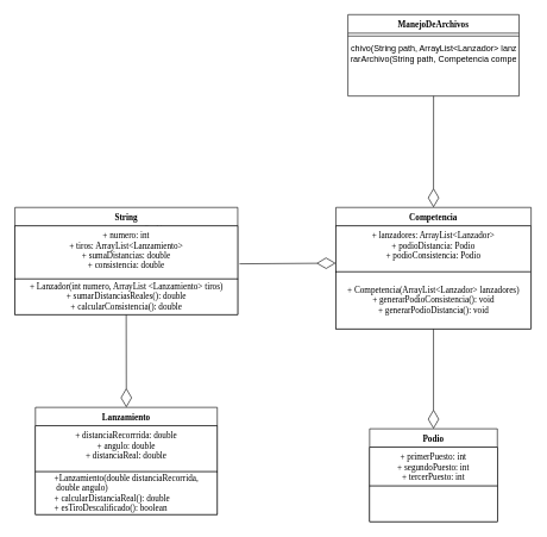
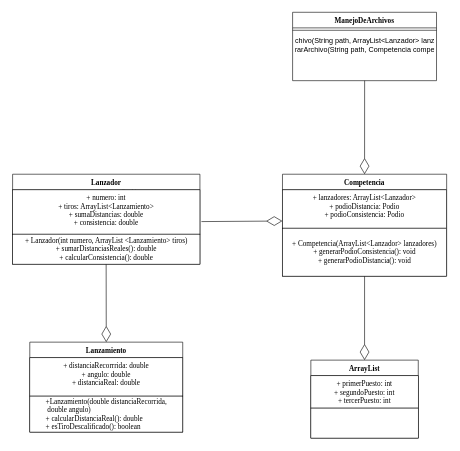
  <mxCell id="0" />
  <mxCell id="1" parent="0" />
  <mxCell id="2" value="" style="endArrow=diamondThin;endFill=0;endSize=24;html=1;exitX=1.008;exitY=0.716;exitDx=0;exitDy=0;entryX=-0.001;entryY=0.813;entryDx=0;entryDy=0;entryPerimeter=0;exitPerimeter=0;" parent="1" source="10" target="7" edge="1"><mxGeometry width="160" relative="1" as="geometry"><mxPoint x="186.32" y="292" as="sourcePoint" /><mxPoint x="452.32" y="350" as="targetPoint" /></mxGeometry></mxCell>
  <mxCell id="3" value="" style="endArrow=diamondThin;endFill=0;endSize=24;html=1;entryX=0.5;entryY=0;entryDx=0;entryDy=0;" parent="1" target="18" edge="1"><mxGeometry width="160" relative="1" as="geometry"><mxPoint x="176" y="440" as="sourcePoint" /><mxPoint x="430.7" y="223" as="targetPoint" /></mxGeometry></mxCell>
  <mxCell id="4" value="3...N" style="text;html=1;align=center;verticalAlign=middle;resizable=0;points=[];autosize=1;" parent="1" vertex="1"><mxGeometry x="193.7" y="310" width="40" height="20" as="geometry" /></mxCell>
  <mxCell id="5" value="" style="endArrow=diamondThin;endFill=0;endSize=24;html=1;exitX=0.5;exitY=1;exitDx=0;exitDy=0;entryX=0.5;entryY=0;entryDx=0;entryDy=0;" parent="1" edge="1" target="15" source="8"><mxGeometry width="160" relative="1" as="geometry"><mxPoint x="574.32" y="265" as="sourcePoint" /><mxPoint x="579.32" y="120" as="targetPoint" /></mxGeometry></mxCell>
  <mxCell id="6" value="Competencia" style="swimlane;fontStyle=1;align=center;verticalAlign=top;childLayout=stackLayout;horizontal=1;startSize=26;horizontalStack=0;resizeParent=1;resizeParentMax=0;resizeLast=0;collapsible=1;marginBottom=0;fontFamily=Tahoma;strokeColor=#000000;" parent="1" vertex="1"><mxGeometry x="470" y="290" width="273.75" height="170" as="geometry" /></mxCell>
  <mxCell id="7" value="+ lanzadores: ArrayList&lt;Lanzador&gt;&#10;+ podioDistancia: Podio&#10;+ podioConsistencia: Podio" style="text;strokeColor=#000000;fillColor=#ffffff;align=center;verticalAlign=top;spacingLeft=4;spacingRight=4;overflow=hidden;rotatable=0;points=[[0,0.5],[1,0.5]];portConstraint=eastwest;fontFamily=Tahoma;" parent="6" vertex="1"><mxGeometry y="26" width="273.75" height="64" as="geometry" /></mxCell>
  <mxCell id="8" value="&lt;font face=&quot;Tahoma&quot;&gt;+ Competencia(ArrayList&amp;lt;Lanzador&amp;gt; lanzadores)&lt;br&gt;+ generarPodioConsistencia(): void&lt;br&gt;+ generarPodioDistancia(): void&lt;/font&gt;" style="rounded=0;whiteSpace=wrap;html=1;fillColor=#ffffff;align=center;" parent="6" vertex="1"><mxGeometry y="90" width="273.75" height="80" as="geometry" /></mxCell>
- <mxCell id="9" value="String" style="swimlane;fontStyle=1;align=center;verticalAlign=top;childLayout=stackLayout;horizontal=1;startSize=26;horizontalStack=0;resizeParent=1;resizeLast=0;collapsible=1;marginBottom=0;rounded=0;shadow=0;strokeWidth=1;fontFamily=Tahoma;" parent="1" vertex="1"><mxGeometry x="20" y="290" width="312.37" height="150" as="geometry"><mxRectangle x="230" y="140" width="160" height="26" as="alternateBounds" /></mxGeometry></mxCell>
+ <mxCell id="9" value="Lanzador" style="swimlane;fontStyle=1;align=center;verticalAlign=top;childLayout=stackLayout;horizontal=1;startSize=26;horizontalStack=0;resizeParent=1;resizeLast=0;collapsible=1;marginBottom=0;rounded=0;shadow=0;strokeWidth=1;fontFamily=Tahoma;" parent="1" vertex="1"><mxGeometry x="20" y="290" width="312.37" height="150" as="geometry"><mxRectangle x="230" y="140" width="160" height="26" as="alternateBounds" /></mxGeometry></mxCell>
  <mxCell id="10" value="+ numero: int&#10;+ tiros: ArrayList&lt;Lanzamiento&gt;&#10;+ sumaDistancias: double&#10;+ consistencia: double" style="text;align=center;verticalAlign=top;spacingLeft=4;spacingRight=4;overflow=hidden;rotatable=0;points=[[0,0.5],[1,0.5]];portConstraint=eastwest;rounded=0;shadow=0;html=0;fontFamily=Tahoma;fillColor=#ffffff;strokeColor=#000000;" parent="9" vertex="1"><mxGeometry y="26" width="312.37" height="74" as="geometry" /></mxCell>
  <mxCell id="11" value="&lt;font face=&quot;Tahoma&quot;&gt;&lt;span&gt;+ Lanzador(int numero, ArrayList &amp;lt;Lanzamiento&amp;gt; tiros)&lt;br&gt;+ sumarDistanciasReales(): double&lt;/span&gt;&lt;br&gt;&lt;/font&gt;&lt;div&gt;&lt;span&gt;&lt;font face=&quot;Tahoma&quot;&gt;+ calcularConsistencia(): double&lt;/font&gt;&lt;/span&gt;&lt;/div&gt;" style="text;html=1;align=center;verticalAlign=middle;resizable=0;points=[];autosize=1;strokeColor=#000000;fillColor=#ffffff;" parent="9" vertex="1"><mxGeometry y="100" width="312.37" height="50" as="geometry" /></mxCell>
  <mxCell id="12" value="ManejoDeArchivos" style="swimlane;fontStyle=1;align=center;verticalAlign=top;childLayout=stackLayout;horizontal=1;startSize=26;horizontalStack=0;resizeParent=1;resizeParentMax=0;resizeLast=0;collapsible=1;marginBottom=0;fontFamily=Tahoma;" vertex="1" parent="1"><mxGeometry x="486.87" y="20" width="240" height="114" as="geometry" /></mxCell>
  <mxCell id="13" value="" style="line;strokeWidth=1;fillColor=none;align=left;verticalAlign=middle;spacingTop=-1;spacingLeft=3;spacingRight=3;rotatable=0;labelPosition=right;points=[];portConstraint=eastwest;" vertex="1" parent="12"><mxGeometry y="26" width="240" height="8" as="geometry" /></mxCell>
  <mxCell id="14" value="+ leerArchivo(String path, ArrayList&lt;Lanzador&gt; lanzadores)&#10;+ generarArchivo(String path, Competencia competencia)" style="text;strokeColor=none;fillColor=none;align=center;verticalAlign=top;spacingLeft=4;spacingRight=4;overflow=hidden;rotatable=0;points=[[0,0.5],[1,0.5]];portConstraint=eastwest;" vertex="1" parent="12"><mxGeometry y="34" width="240" height="80" as="geometry" /></mxCell>
- <mxCell id="15" value="Podio" style="swimlane;fontStyle=1;align=center;verticalAlign=top;childLayout=stackLayout;horizontal=1;startSize=26;horizontalStack=0;resizeParent=1;resizeParentMax=0;resizeLast=0;collapsible=1;marginBottom=0;fontFamily=Tahoma;" parent="1" vertex="1"><mxGeometry x="517.31" y="600" width="179.13" height="130" as="geometry" /></mxCell>
+ <mxCell id="15" value="ArrayList" style="swimlane;fontStyle=1;align=center;verticalAlign=top;childLayout=stackLayout;horizontal=1;startSize=26;horizontalStack=0;resizeParent=1;resizeParentMax=0;resizeLast=0;collapsible=1;marginBottom=0;fontFamily=Tahoma;" parent="1" vertex="1"><mxGeometry x="517.31" y="600" width="179.13" height="130" as="geometry" /></mxCell>
  <mxCell id="16" value="+ primerPuesto: int&#10;+ segundoPuesto: int&#10;+ tercerPuesto: int" style="text;strokeColor=#000000;fillColor=#ffffff;align=center;verticalAlign=top;spacingLeft=4;spacingRight=4;overflow=hidden;rotatable=0;points=[[0,0.5],[1,0.5]];portConstraint=eastwest;fontFamily=Tahoma;" parent="15" vertex="1"><mxGeometry y="26" width="179.13" height="54" as="geometry" /></mxCell>
  <mxCell id="17" value="" style="text;strokeColor=#000000;fillColor=#ffffff;align=center;verticalAlign=top;spacingLeft=4;spacingRight=4;overflow=hidden;rotatable=0;points=[[0,0.5],[1,0.5]];portConstraint=eastwest;fontFamily=Tahoma;" parent="15" vertex="1"><mxGeometry y="80" width="179.13" height="50" as="geometry" /></mxCell>
  <mxCell id="18" value="Lanzamiento" style="swimlane;fontStyle=1;align=center;verticalAlign=top;childLayout=stackLayout;horizontal=1;startSize=26;horizontalStack=0;resizeParent=1;resizeLast=0;collapsible=1;marginBottom=0;rounded=0;shadow=0;strokeWidth=1;fontFamily=Tahoma;" parent="1" vertex="1"><mxGeometry x="48.68" y="570" width="255" height="150" as="geometry"><mxRectangle x="550" y="140" width="160" height="26" as="alternateBounds" /></mxGeometry></mxCell>
  <mxCell id="19" value="+ distanciaRecorrrida: double&#10;+ angulo: double&#10;+ distanciaReal: double&#10;" style="text;align=center;verticalAlign=top;spacingLeft=4;spacingRight=4;overflow=hidden;rotatable=0;points=[[0,0.5],[1,0.5]];portConstraint=eastwest;rounded=0;shadow=0;html=0;fontFamily=Tahoma;fillColor=#ffffff;strokeColor=#000000;" parent="18" vertex="1"><mxGeometry y="26" width="255" height="64" as="geometry" /></mxCell>
  <mxCell id="20" value="&lt;div style=&quot;text-align: left&quot;&gt;&lt;/div&gt;&lt;font face=&quot;Tahoma&quot;&gt;&lt;div style=&quot;text-align: left&quot;&gt;&lt;span&gt;+Lanzamiento(double distanciaRecorrida,&lt;/span&gt;&lt;/div&gt;&lt;div style=&quot;text-align: left&quot;&gt;&lt;span&gt;&amp;nbsp;double angulo)&lt;/span&gt;&lt;/div&gt;&lt;div style=&quot;text-align: left&quot;&gt;&lt;span&gt;+ calcularDistanciaReal(): double&lt;/span&gt;&lt;/div&gt;&lt;div style=&quot;text-align: left&quot;&gt;&lt;span&gt;+&amp;nbsp;&lt;/span&gt;&lt;span&gt;esTiroDescalificado(): boolean&lt;/span&gt;&lt;/div&gt;&lt;/font&gt;" style="text;html=1;align=center;verticalAlign=middle;resizable=0;points=[];autosize=1;fillColor=#ffffff;strokeColor=#000000;" parent="18" vertex="1"><mxGeometry y="90" width="255" height="60" as="geometry" /></mxCell>
  <mxCell id="21" value="" style="endArrow=diamondThin;endFill=0;endSize=24;html=1;entryX=0.5;entryY=0;entryDx=0;entryDy=0;" edge="1" parent="1" target="6"><mxGeometry width="160" relative="1" as="geometry"><mxPoint x="607" y="134" as="sourcePoint" /><mxPoint x="609.995" y="274" as="targetPoint" /><Array as="points" /></mxGeometry></mxCell>
